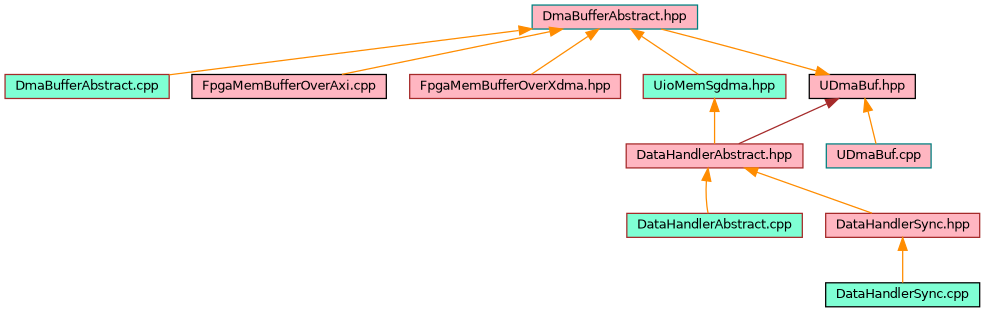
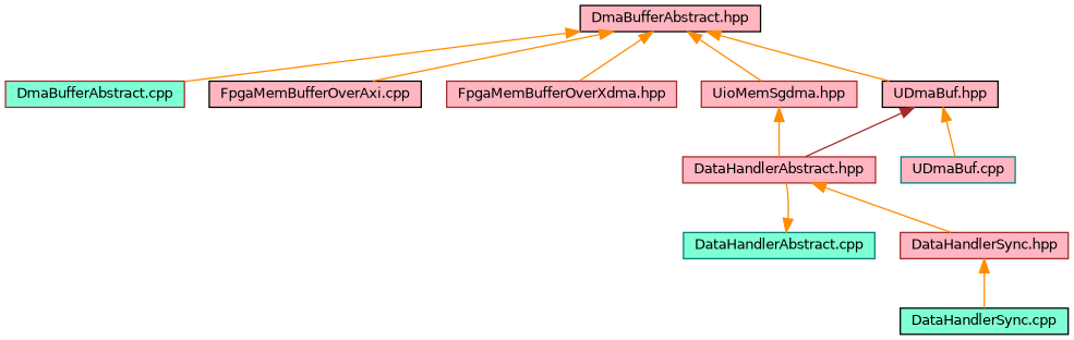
  digraph {
    node [color=brown fillcolor=lightpink fontname=Helvetica fontsize=10 shape=box style=filled]
    edge [color=darkorange dir=back fontname=Helvetica fontsize=10 labelfontname=Helvetica labelfontsize=10 style=solid]
-   n1 [color=teal fontcolor=black height=0.2 label="DmaBufferAbstract.hpp" width=0.4]
+   n1 [color=black fontcolor=black height=0.2 label="DmaBufferAbstract.hpp" width=0.4]
    n2 [fillcolor=aquamarine height=0.2 label="DmaBufferAbstract.cpp" width=0.4]
    n3 [color=black height=0.2 label="FpgaMemBufferOverAxi.cpp" width=0.4]
    n4 [height=0.2 label="FpgaMemBufferOverXdma.hpp" width=0.4]
    n5 [color=black height=0.2 label="UDmaBuf.hpp" width=0.4]
-   n6 [fillcolor=aquamarine height=0.2 label="UioMemSgdma.hpp" width=0.4]
+   n6 [height=0.2 label="UioMemSgdma.hpp" width=0.4]
    n7 [height=0.2 label="DataHandlerAbstract.hpp" width=0.4]
    n8 [color=teal height=0.2 label="UDmaBuf.cpp" width=0.4]
-   n9 [fillcolor=aquamarine height=0.2 label="DataHandlerAbstract.cpp" width=0.4]
+   n9 [color=teal fillcolor=aquamarine height=0.2 label="DataHandlerAbstract.cpp" width=0.4]
    n10 [height=0.2 label="DataHandlerSync.hpp" width=0.4]
    n11 [color=black fillcolor=aquamarine height=0.2 label="DataHandlerSync.cpp" width=0.4]
    n1 -> n2
    n1 -> n3
    n1 -> n4
-   n5 -> n1
+   n1 -> n5
    n1 -> n6
    n5 -> n7 [color=brown]
    n5 -> n8
    n6 -> n7
-   n7 -> n9
+   n9 -> n7
    n7 -> n10
    n10 -> n11
  }
